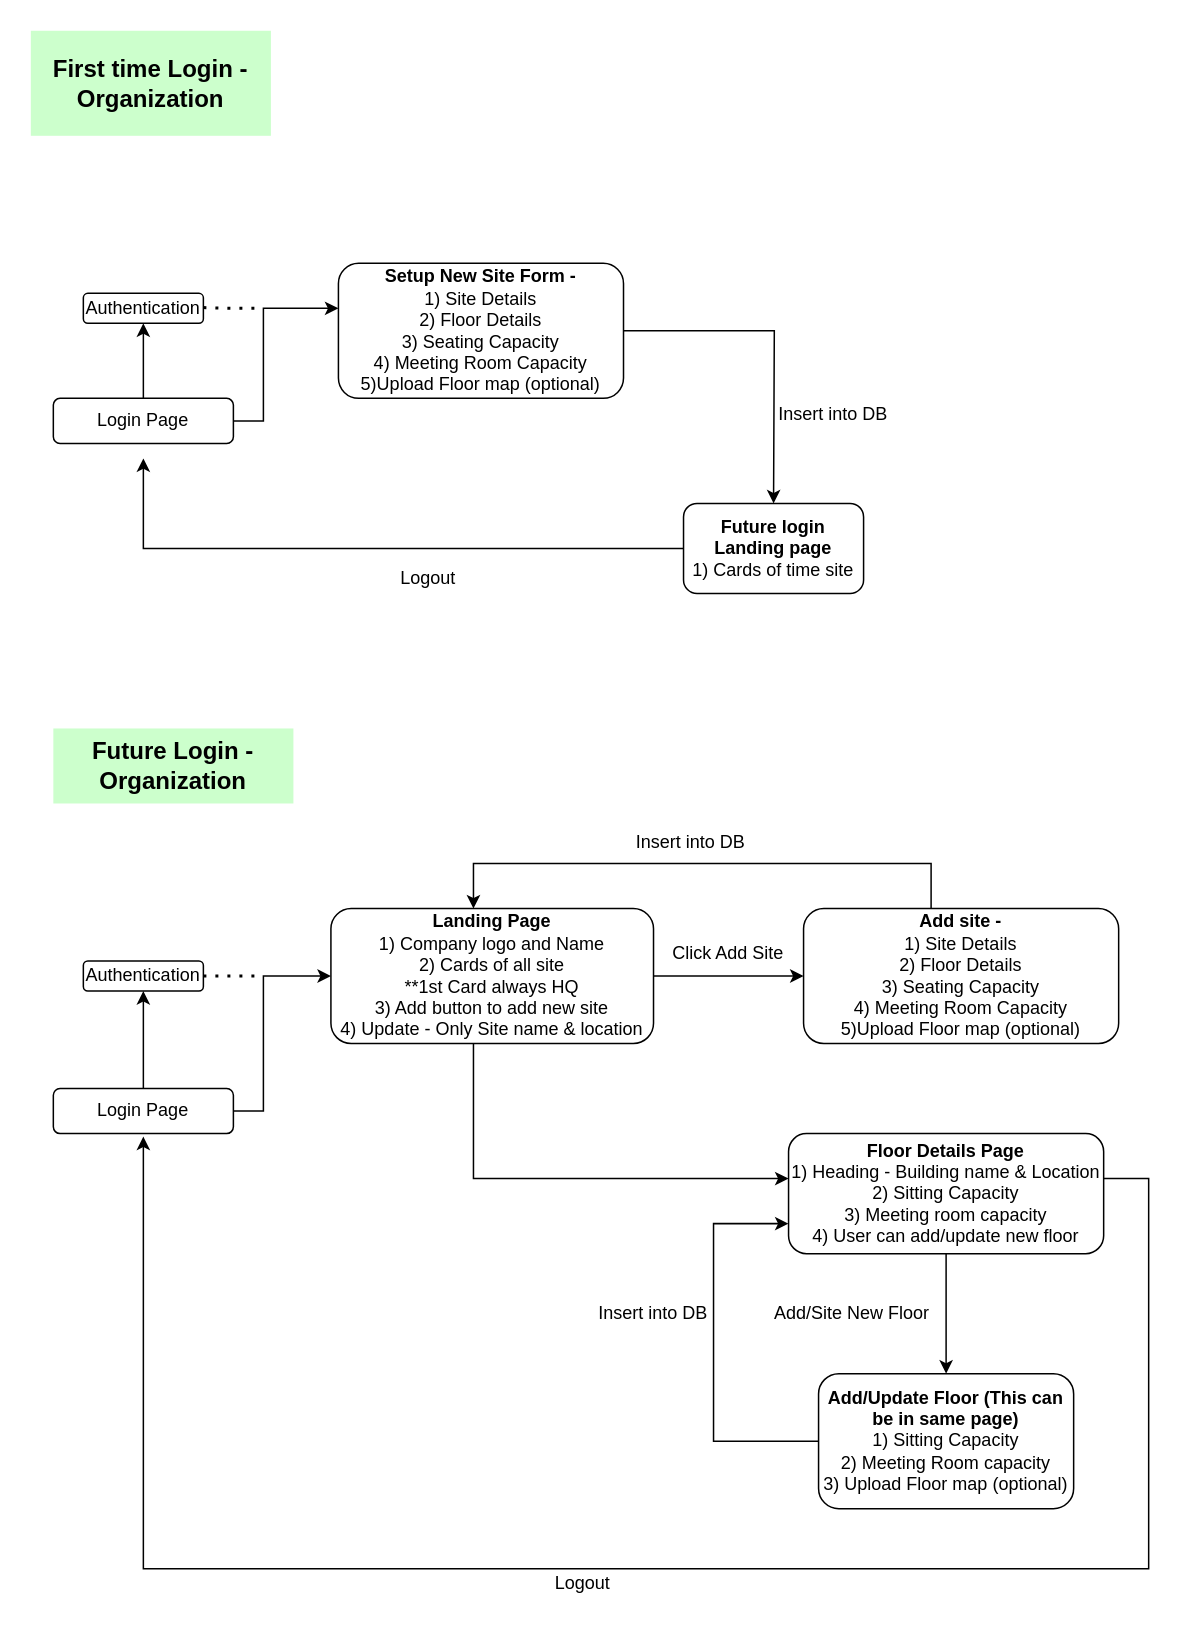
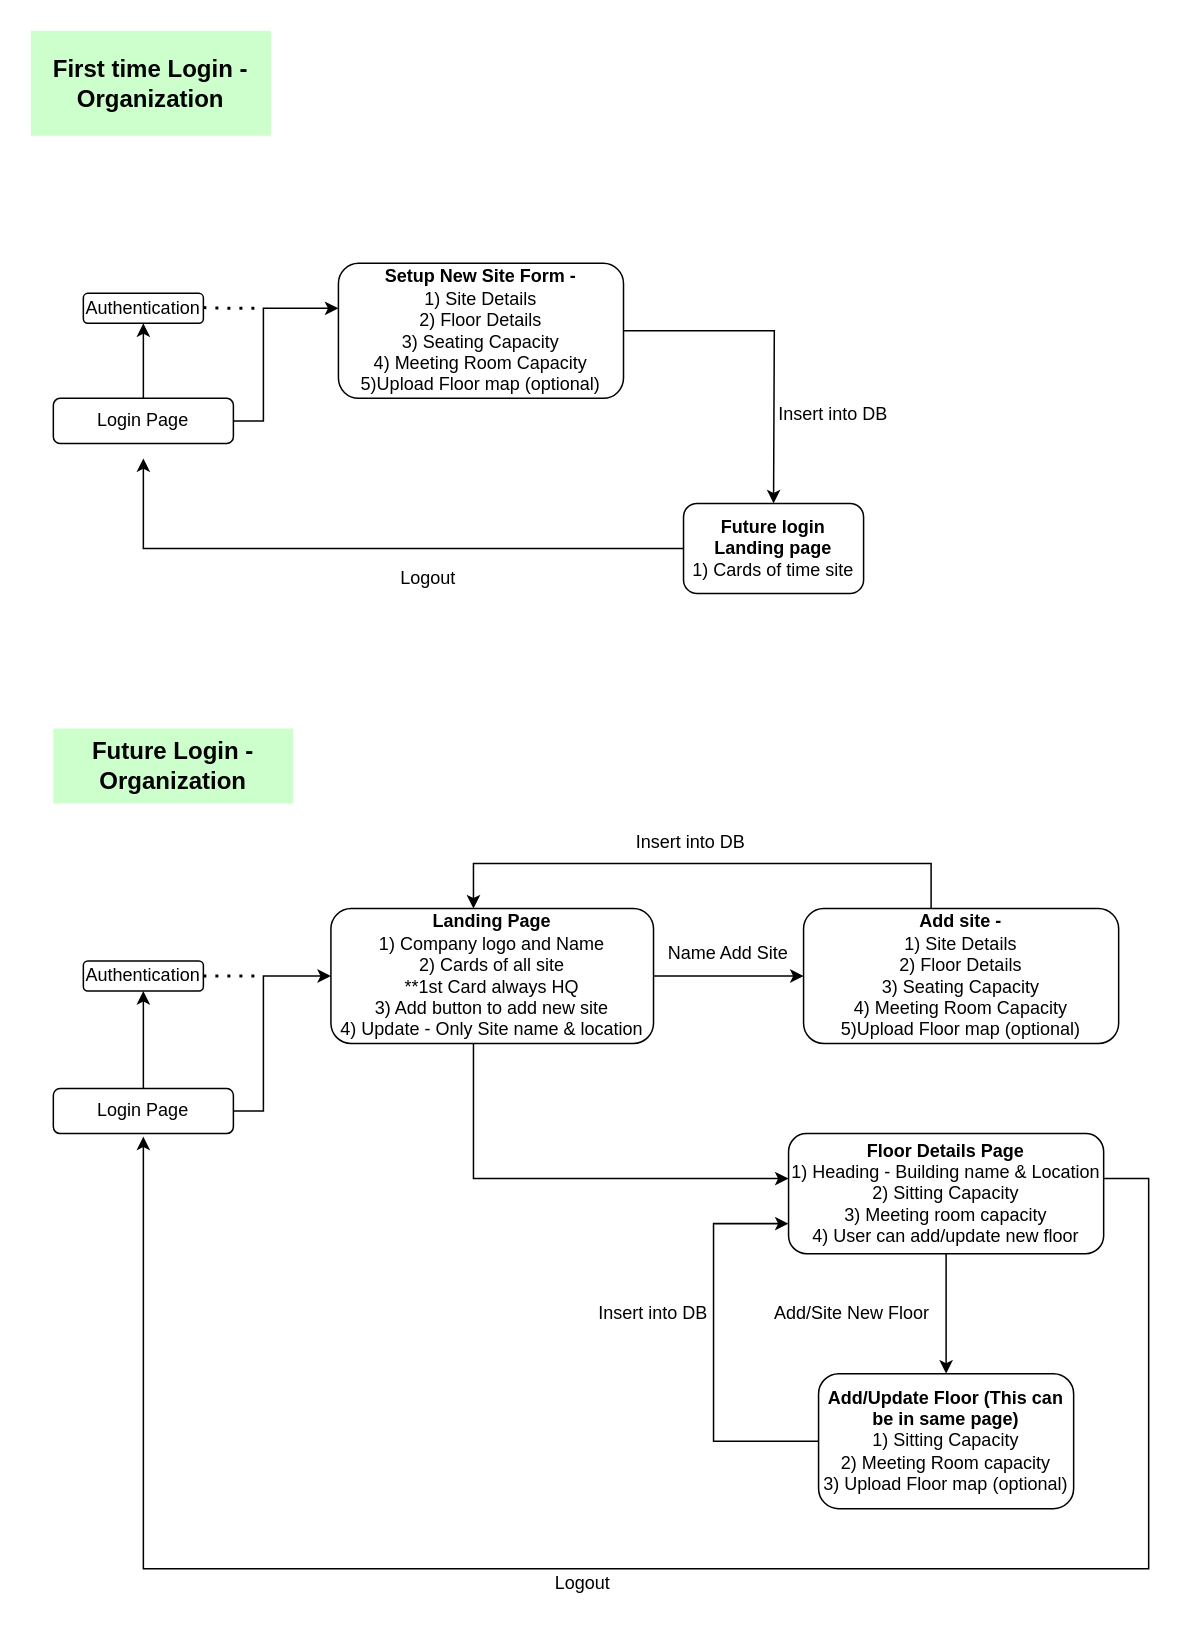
  <mxCell id="0" />
  <mxCell id="1" parent="0" />
  <mxCell id="2" style="edgeStyle=orthogonalEdgeStyle;rounded=0;orthogonalLoop=1;jettySize=auto;html=1;" edge="1" parent="1" source="4" target="5"><mxGeometry relative="1" as="geometry"><mxPoint x="95" y="175" as="targetPoint" /></mxGeometry></mxCell>
  <mxCell id="3" style="edgeStyle=orthogonalEdgeStyle;rounded=0;orthogonalLoop=1;jettySize=auto;html=1;" edge="1" parent="1" source="4"><mxGeometry relative="1" as="geometry"><mxPoint x="225" y="205" as="targetPoint" /><Array as="points"><mxPoint x="175" y="280" /><mxPoint x="175" y="205" /></Array></mxGeometry></mxCell>
  <mxCell id="4" value="Login Page" style="rounded=1;whiteSpace=wrap;html=1;" vertex="1" parent="1"><mxGeometry x="35" y="265" width="120" height="30" as="geometry" /></mxCell>
  <mxCell id="5" value="Authentication" style="rounded=1;whiteSpace=wrap;html=1;" vertex="1" parent="1"><mxGeometry x="55" y="195" width="80" height="20" as="geometry" /></mxCell>
  <mxCell id="6" value="&lt;font style=&quot;font-size: 16px&quot;&gt;First time Login - Organization&lt;/font&gt;" style="text;html=1;strokeColor=none;align=center;verticalAlign=middle;whiteSpace=wrap;rounded=0;fillColor=#CCFFCC;fontStyle=1" vertex="1" parent="1"><mxGeometry x="20" y="20" width="160" height="70" as="geometry" /></mxCell>
  <mxCell id="7" value="" style="endArrow=none;dashed=1;html=1;dashPattern=1 3;strokeWidth=2;" edge="1" parent="1"><mxGeometry width="50" height="50" relative="1" as="geometry"><mxPoint x="135" y="204.5" as="sourcePoint" /><mxPoint x="175" y="205" as="targetPoint" /><Array as="points"><mxPoint x="155" y="205" /></Array></mxGeometry></mxCell>
  <mxCell id="8" style="edgeStyle=orthogonalEdgeStyle;rounded=0;orthogonalLoop=1;jettySize=auto;html=1;" edge="1" parent="1" source="9"><mxGeometry relative="1" as="geometry"><mxPoint x="515" y="335" as="targetPoint" /></mxGeometry></mxCell>
  <mxCell id="9" value="&lt;b&gt;Setup New Site Form -&lt;/b&gt;&lt;br&gt;1) Site Details&lt;br&gt;2) Floor Details&lt;br&gt;3) Seating Capacity&lt;br&gt;4) Meeting Room Capacity&lt;br&gt;5)Upload Floor map (optional)" style="rounded=1;whiteSpace=wrap;html=1;fillColor=none;" vertex="1" parent="1"><mxGeometry x="225" y="175" width="190" height="90" as="geometry" /></mxCell>
  <mxCell id="10" style="edgeStyle=orthogonalEdgeStyle;rounded=0;orthogonalLoop=1;jettySize=auto;html=1;" edge="1" parent="1" source="11"><mxGeometry relative="1" as="geometry"><mxPoint x="95" y="305" as="targetPoint" /><Array as="points"><mxPoint x="95" y="365" /></Array></mxGeometry></mxCell>
  <mxCell id="11" value="&lt;b&gt;Future login Landing page&lt;br&gt;&lt;/b&gt;1) Cards of time site" style="rounded=1;whiteSpace=wrap;html=1;fillColor=none;" vertex="1" parent="1"><mxGeometry x="455" y="335" width="120" height="60" as="geometry" /></mxCell>
  <mxCell id="12" value="Insert into DB" style="text;html=1;strokeColor=none;fillColor=none;align=center;verticalAlign=middle;whiteSpace=wrap;rounded=0;" vertex="1" parent="1"><mxGeometry x="515" y="275" width="80" as="geometry" /></mxCell>
  <mxCell id="13" value="Logout" style="text;html=1;strokeColor=none;fillColor=none;align=center;verticalAlign=middle;whiteSpace=wrap;rounded=0;" vertex="1" parent="1"><mxGeometry x="265" y="375" width="40" height="20" as="geometry" /></mxCell>
  <mxCell id="14" style="edgeStyle=orthogonalEdgeStyle;rounded=0;orthogonalLoop=1;jettySize=auto;html=1;" edge="1" parent="1" source="16" target="17"><mxGeometry relative="1" as="geometry"><mxPoint x="95" y="655" as="targetPoint" /></mxGeometry></mxCell>
  <mxCell id="15" style="edgeStyle=orthogonalEdgeStyle;rounded=0;orthogonalLoop=1;jettySize=auto;html=1;entryX=0;entryY=0.5;entryDx=0;entryDy=0;" edge="1" parent="1" source="16" target="22"><mxGeometry relative="1" as="geometry"><mxPoint x="225" y="615" as="targetPoint" /><Array as="points"><mxPoint x="175" y="740" /><mxPoint x="175" y="650" /></Array></mxGeometry></mxCell>
  <mxCell id="16" value="Login Page" style="rounded=1;whiteSpace=wrap;html=1;" vertex="1" parent="1"><mxGeometry x="35" y="725" width="120" height="30" as="geometry" /></mxCell>
  <mxCell id="17" value="Authentication" style="rounded=1;whiteSpace=wrap;html=1;" vertex="1" parent="1"><mxGeometry x="55" y="640" width="80" height="20" as="geometry" /></mxCell>
  <mxCell id="18" value="" style="endArrow=none;dashed=1;html=1;dashPattern=1 3;strokeWidth=2;exitX=1;exitY=0.5;exitDx=0;exitDy=0;" edge="1" parent="1" source="17"><mxGeometry width="50" height="50" relative="1" as="geometry"><mxPoint x="135" y="645" as="sourcePoint" /><mxPoint x="175" y="650" as="targetPoint" /><Array as="points"><mxPoint x="155" y="650" /></Array></mxGeometry></mxCell>
  <mxCell id="19" value="&lt;b&gt;&lt;font style=&quot;font-size: 16px&quot;&gt;Future Login - Organization&lt;/font&gt;&lt;/b&gt;" style="text;html=1;strokeColor=none;align=center;verticalAlign=middle;whiteSpace=wrap;rounded=0;fillColor=#CCFFCC;" vertex="1" parent="1"><mxGeometry x="35" y="485" width="160" height="50" as="geometry" /></mxCell>
  <mxCell id="20" style="edgeStyle=orthogonalEdgeStyle;rounded=0;orthogonalLoop=1;jettySize=auto;html=1;" edge="1" parent="1" source="22"><mxGeometry relative="1" as="geometry"><mxPoint x="525" y="785" as="targetPoint" /><Array as="points"><mxPoint x="315" y="785" /><mxPoint x="435" y="785" /></Array></mxGeometry></mxCell>
  <mxCell id="21" style="edgeStyle=orthogonalEdgeStyle;rounded=0;orthogonalLoop=1;jettySize=auto;html=1;entryX=0;entryY=0.5;entryDx=0;entryDy=0;" edge="1" parent="1" source="22" target="25"><mxGeometry relative="1" as="geometry"><mxPoint x="525" y="650" as="targetPoint" /><Array as="points"><mxPoint x="495" y="650" /><mxPoint x="495" y="650" /></Array></mxGeometry></mxCell>
  <mxCell id="22" value="&lt;b&gt;Landing Page&lt;br&gt;&lt;/b&gt;1) Company logo and Name&lt;br&gt;2) Cards of all site&lt;br&gt;**1st Card always HQ&lt;br&gt;3) Add button to add new site&lt;br&gt;4) Update - Only Site name &amp;amp; location" style="rounded=1;whiteSpace=wrap;html=1;fillColor=none;" vertex="1" parent="1"><mxGeometry x="220" y="605" width="215" height="90" as="geometry" /></mxCell>
- <mxCell id="23" value="Click Add Site" style="text;html=1;strokeColor=none;fillColor=none;align=center;verticalAlign=middle;whiteSpace=wrap;rounded=0;" vertex="1" parent="1"><mxGeometry x="435" y="630" width="100" height="10" as="geometry" /></mxCell>
+ <mxCell id="23" value="Name Add Site" style="text;html=1;strokeColor=none;fillColor=none;align=center;verticalAlign=middle;whiteSpace=wrap;rounded=0;" vertex="1" parent="1"><mxGeometry x="435" y="630" width="100" height="10" as="geometry" /></mxCell>
  <mxCell id="24" style="edgeStyle=orthogonalEdgeStyle;rounded=0;orthogonalLoop=1;jettySize=auto;html=1;" edge="1" parent="1" source="25"><mxGeometry relative="1" as="geometry"><mxPoint x="315" y="605" as="targetPoint" /><Array as="points"><mxPoint x="620" y="575" /><mxPoint x="315" y="575" /></Array></mxGeometry></mxCell>
  <mxCell id="25" value="&lt;b&gt;Add site -&lt;/b&gt;&lt;br&gt;1) Site Details&lt;br&gt;2) Floor Details&lt;br&gt;3) Seating Capacity&lt;br&gt;4) Meeting Room Capacity&lt;br&gt;5)Upload Floor map (optional)" style="rounded=1;whiteSpace=wrap;html=1;fillColor=none;" vertex="1" parent="1"><mxGeometry x="535" y="605" width="210" height="90" as="geometry" /></mxCell>
  <mxCell id="26" value="Insert into DB" style="text;html=1;strokeColor=none;fillColor=none;align=center;verticalAlign=middle;whiteSpace=wrap;rounded=0;" vertex="1" parent="1"><mxGeometry x="420" y="560" width="80" as="geometry" /></mxCell>
  <mxCell id="27" style="edgeStyle=orthogonalEdgeStyle;rounded=0;orthogonalLoop=1;jettySize=auto;html=1;" edge="1" parent="1" source="29"><mxGeometry relative="1" as="geometry"><mxPoint x="630" y="915" as="targetPoint" /></mxGeometry></mxCell>
  <mxCell id="28" style="edgeStyle=orthogonalEdgeStyle;rounded=0;orthogonalLoop=1;jettySize=auto;html=1;" edge="1" parent="1" source="29"><mxGeometry relative="1" as="geometry"><mxPoint x="95" y="757" as="targetPoint" /><Array as="points"><mxPoint x="765" y="785" /><mxPoint x="765" y="1045" /><mxPoint x="95" y="1045" /><mxPoint x="95" y="757" /></Array></mxGeometry></mxCell>
  <mxCell id="29" value="&lt;b&gt;Floor Details Page&lt;br&gt;&lt;/b&gt;1) Heading - Building name &amp;amp; Location&lt;br&gt;2) Sitting Capacity&lt;br&gt;3) Meeting room capacity&lt;br&gt;4) User can add/update new floor" style="rounded=1;whiteSpace=wrap;html=1;fillColor=none;" vertex="1" parent="1"><mxGeometry x="525" y="755" width="210" height="80" as="geometry" /></mxCell>
  <mxCell id="30" value="Add/Site New Floor" style="text;html=1;strokeColor=none;fillColor=none;align=center;verticalAlign=middle;whiteSpace=wrap;rounded=0;" vertex="1" parent="1"><mxGeometry x="505" y="865" width="125" height="20" as="geometry" /></mxCell>
  <mxCell id="31" style="edgeStyle=orthogonalEdgeStyle;rounded=0;orthogonalLoop=1;jettySize=auto;html=1;entryX=0;entryY=0.75;entryDx=0;entryDy=0;" edge="1" parent="1" source="32" target="29"><mxGeometry relative="1" as="geometry"><mxPoint x="515" y="815" as="targetPoint" /><Array as="points"><mxPoint x="475" y="960" /><mxPoint x="475" y="815" /></Array></mxGeometry></mxCell>
  <mxCell id="32" value="&lt;b&gt;Add/Update Floor (This can be in same page)&lt;/b&gt;&lt;br&gt;1) Sitting Capacity&lt;br&gt;2) Meeting Room capacity&lt;br&gt;3) Upload Floor map (optional)" style="rounded=1;whiteSpace=wrap;html=1;fillColor=none;" vertex="1" parent="1"><mxGeometry x="545" y="915" width="170" height="90" as="geometry" /></mxCell>
  <mxCell id="33" value="Insert into DB" style="text;html=1;strokeColor=none;fillColor=none;align=center;verticalAlign=middle;whiteSpace=wrap;rounded=0;" vertex="1" parent="1"><mxGeometry x="395" y="865" width="80" height="20" as="geometry" /></mxCell>
  <mxCell id="34" value="Logout" style="text;html=1;strokeColor=none;fillColor=none;align=center;verticalAlign=middle;whiteSpace=wrap;rounded=0;" vertex="1" parent="1"><mxGeometry x="368" y="1045" width="40" height="20" as="geometry" /></mxCell>
  <mxCell id="35" style="edgeStyle=orthogonalEdgeStyle;rounded=0;orthogonalLoop=1;jettySize=auto;html=1;exitX=0.5;exitY=1;exitDx=0;exitDy=0;" edge="1" parent="1" source="30" target="30"><mxGeometry relative="1" as="geometry" /></mxCell>
